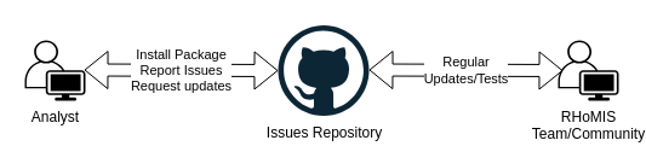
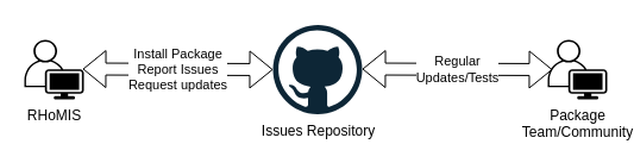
  <mxCell id="0" />
  <mxCell id="1" parent="0" />
- <mxCell id="2" value="Analyst" style="points=[[0.35,0,0],[0.98,0.51,0],[1,0.71,0],[0.67,1,0],[0,0.795,0],[0,0.65,0]];verticalLabelPosition=bottom;sketch=0;html=1;verticalAlign=top;aspect=fixed;align=center;pointerEvents=1;shape=mxgraph.cisco19.user;fillColor=#000000;strokeColor=none;gradientColor=none;" vertex="1" parent="1"><mxGeometry x="20" y="33" width="50" height="50" as="geometry" /></mxCell>
+ <mxCell id="2" value="RHoMIS" style="points=[[0.35,0,0],[0.98,0.51,0],[1,0.71,0],[0.67,1,0],[0,0.795,0],[0,0.65,0]];verticalLabelPosition=bottom;sketch=0;html=1;verticalAlign=top;aspect=fixed;align=center;pointerEvents=1;shape=mxgraph.cisco19.user;fillColor=#000000;strokeColor=none;gradientColor=none;" vertex="1" parent="1"><mxGeometry x="20" y="33" width="50" height="50" as="geometry" /></mxCell>
  <mxCell id="3" value="Issues Repository" style="dashed=0;outlineConnect=0;html=1;align=center;labelPosition=center;verticalLabelPosition=bottom;verticalAlign=top;shape=mxgraph.weblogos.github;fillColor=#000000;gradientColor=none;" vertex="1" parent="1"><mxGeometry x="229" y="20.5" width="75" height="75" as="geometry" /></mxCell>
- <mxCell id="4" value="RHoMIS &lt;br&gt;Team/Community" style="points=[[0.35,0,0],[0.98,0.51,0],[1,0.71,0],[0.67,1,0],[0,0.795,0],[0,0.65,0]];verticalLabelPosition=bottom;sketch=0;html=1;verticalAlign=top;aspect=fixed;align=center;pointerEvents=1;shape=mxgraph.cisco19.user;fillColor=#000000;strokeColor=none;gradientColor=none;" vertex="1" parent="1"><mxGeometry x="460" y="33" width="50" height="50" as="geometry" /></mxCell>
+ <mxCell id="4" value="Package &lt;br&gt;Team/Community" style="points=[[0.35,0,0],[0.98,0.51,0],[1,0.71,0],[0.67,1,0],[0,0.795,0],[0,0.65,0]];verticalLabelPosition=bottom;sketch=0;html=1;verticalAlign=top;aspect=fixed;align=center;pointerEvents=1;shape=mxgraph.cisco19.user;fillColor=#000000;strokeColor=none;gradientColor=none;" vertex="1" parent="1"><mxGeometry x="460" y="33" width="50" height="50" as="geometry" /></mxCell>
  <mxCell id="5" value="Regular &lt;br&gt;Updates/Tests" style="shape=flexArrow;endArrow=classic;startArrow=classic;html=1;rounded=0;" edge="1" parent="1"><mxGeometry width="100" height="100" relative="1" as="geometry"><mxPoint x="464" y="58" as="sourcePoint" /><mxPoint x="304" y="57.5" as="targetPoint" /></mxGeometry></mxCell>
  <mxCell id="6" value="Install Package&lt;br&gt;Report Issues&lt;br&gt;Request updates" style="shape=flexArrow;endArrow=classic;startArrow=classic;html=1;rounded=0;" edge="1" parent="1"><mxGeometry width="100" height="100" relative="1" as="geometry"><mxPoint x="229" y="58" as="sourcePoint" /><mxPoint x="69" y="57.5" as="targetPoint" /><mxPoint as="offset" /></mxGeometry></mxCell>
